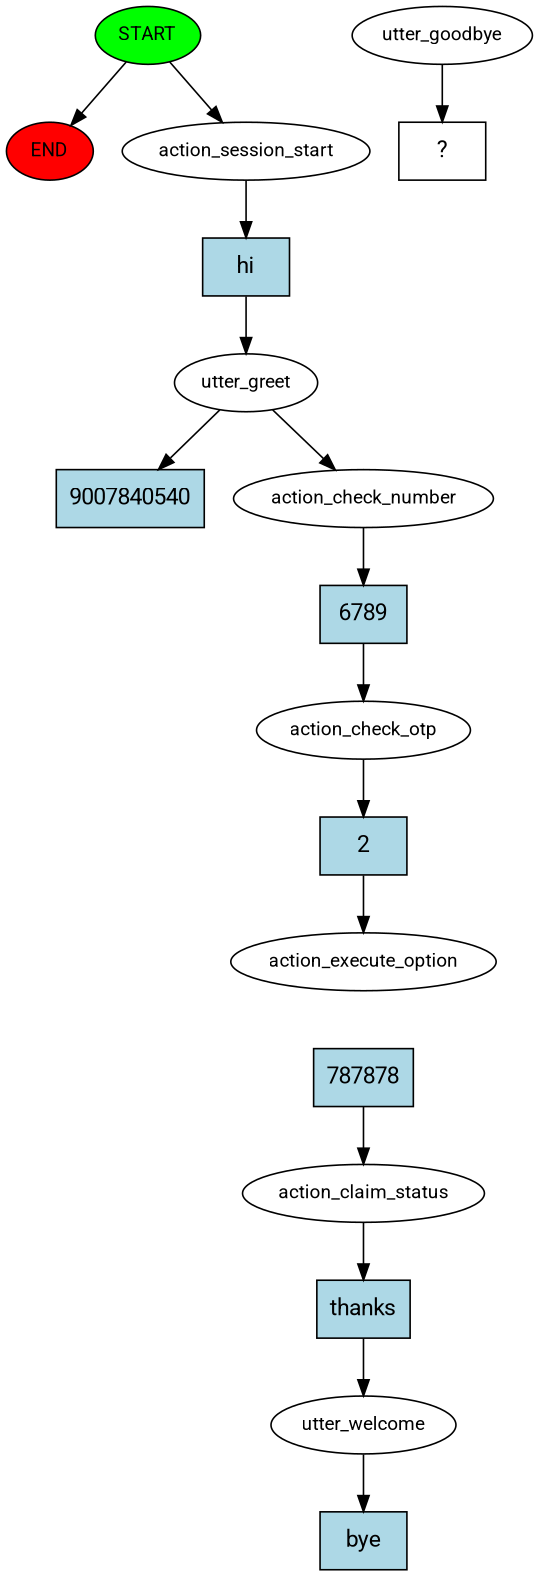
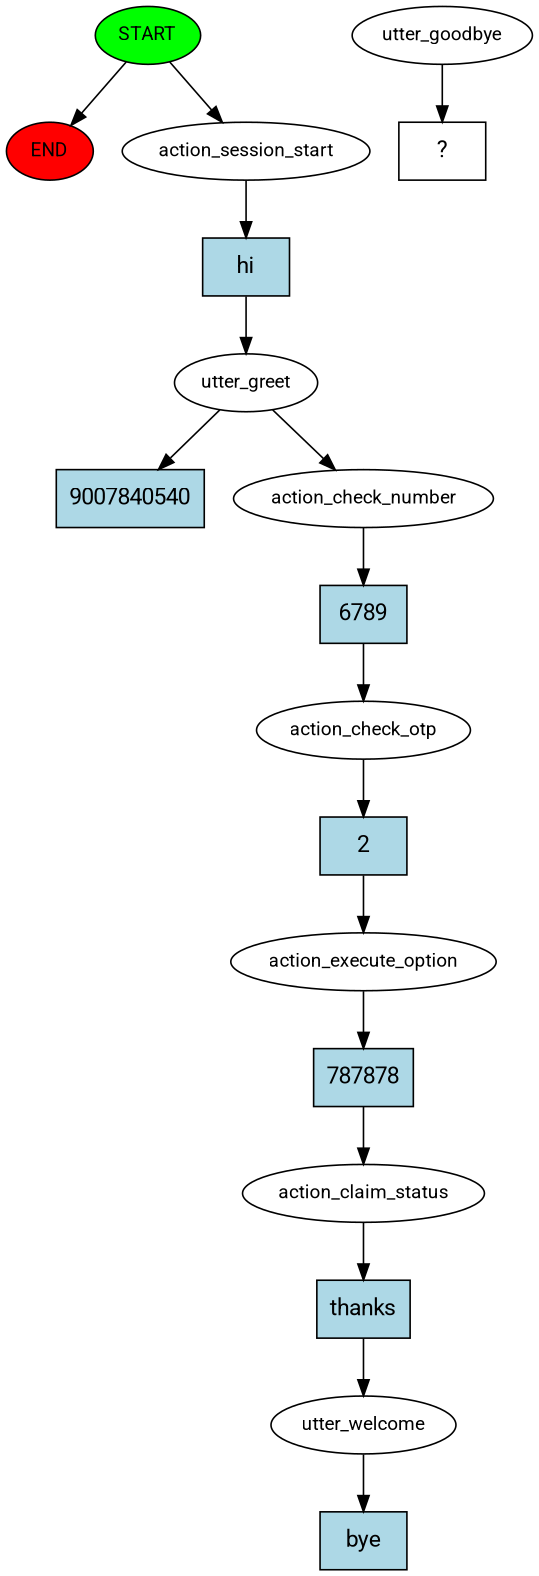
  digraph {
    fontname=Roboto
    node [fontname=Roboto fontsize=12]
    edge [fontname=Roboto]
    n1 [fillcolor=green label=START style=filled]
    n2 [fillcolor=red label=END style=filled]
    n3 [label=action_session_start]
    n4 [fillcolor=lightblue label=hi shape=rect style=filled fontsize=""]
    n5 [label=utter_greet]
    n6 [fillcolor=lightblue label=9007840540 shape=rect style=filled fontsize=""]
    n7 [label=action_check_number]
    n8 [fillcolor=lightblue label=6789 shape=rect style=filled fontsize=""]
    n9 [label=action_check_otp]
    n10 [fillcolor=lightblue label=2 shape=rect style=filled fontsize=""]
    n11 [label=action_execute_option]
    n12 [fillcolor=lightblue label=787878 shape=rect style=filled fontsize=""]
    n13 [label=action_claim_status]
    n14 [fillcolor=lightblue label=thanks shape=rect style=filled fontsize=""]
    n15 [label=utter_welcome]
    n16 [fillcolor=lightblue label=bye shape=rect style=filled fontsize=""]
    n17 [label=utter_goodbye]
    n18 [label="  ?  " shape=rect fontsize=""]
    n1 -> n2
    n1 -> n3
    n3 -> n4
    n4 -> n5
    n5 -> n6
    n5 -> n7
    n7 -> n8
    n8 -> n9
    n9 -> n10
    n10 -> n11
+   n11 -> n12
    n12 -> n13
    n13 -> n14
    n14 -> n15
    n15 -> n16
    n17 -> n18
  }
